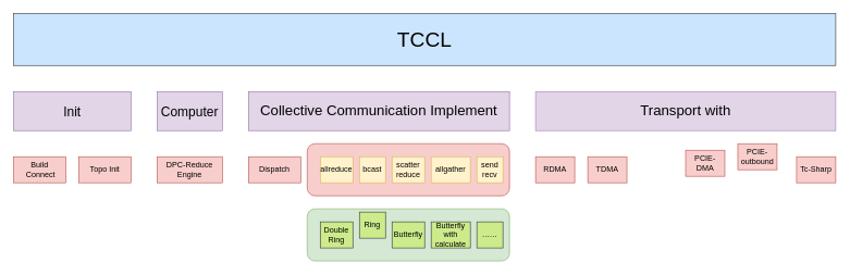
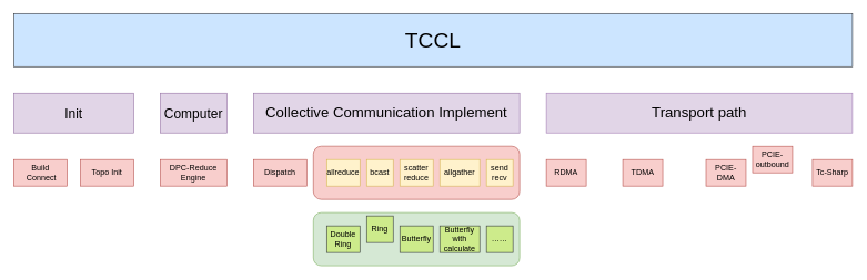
  <mxCell id="0" />
  <mxCell id="1" parent="0" />
  <mxCell id="2" value="" style="rounded=1;whiteSpace=wrap;html=1;fillColor=#f8cecc;strokeColor=#b85450;" parent="1" vertex="1"><mxGeometry x="470" y="220" width="310" height="80" as="geometry" /></mxCell>
  <mxCell id="3" value="&lt;font style=&quot;font-size: 32px;&quot;&gt;TCCL&lt;/font&gt;" style="rounded=0;whiteSpace=wrap;html=1;fillColor=#cce5ff;strokeColor=#36393d;" parent="1" vertex="1"><mxGeometry x="20" y="20" width="1260" height="80" as="geometry" /></mxCell>
  <mxCell id="4" value="Init" style="rounded=0;whiteSpace=wrap;html=1;fillColor=#e1d5e7;strokeColor=#9673a6;fontSize=20;" parent="1" vertex="1"><mxGeometry x="20" y="140" width="180" height="60" as="geometry" /></mxCell>
- <mxCell id="5" value="&lt;font style=&quot;font-size: 22px;&quot;&gt;Transport with&lt;/font&gt;" style="rounded=0;whiteSpace=wrap;html=1;fillColor=#e1d5e7;strokeColor=#A680B8;fontSize=21;strokeWidth=1;" parent="1" vertex="1"><mxGeometry x="820" y="140" width="460" height="60" as="geometry" /></mxCell>
+ <mxCell id="5" value="&lt;font style=&quot;font-size: 22px;&quot;&gt;Transport path&lt;/font&gt;" style="rounded=0;whiteSpace=wrap;html=1;fillColor=#e1d5e7;strokeColor=#A680B8;fontSize=21;strokeWidth=1;" parent="1" vertex="1"><mxGeometry x="820" y="140" width="460" height="60" as="geometry" /></mxCell>
  <mxCell id="6" value="&lt;font style=&quot;font-size: 22px;&quot;&gt;Collective Communication Implement&lt;/font&gt;" style="rounded=0;whiteSpace=wrap;html=1;fillColor=#e1d5e7;strokeColor=#9673a6;" parent="1" vertex="1"><mxGeometry x="380" y="140" width="400" height="60" as="geometry" /></mxCell>
  <mxCell id="7" value="PCIE-outbound" style="rounded=0;whiteSpace=wrap;html=1;fillColor=#f8cecc;strokeColor=#b85450;" parent="1" vertex="1"><mxGeometry x="1130" y="220" width="60" height="40" as="geometry" /></mxCell>
  <mxCell id="8" value="allreduce" style="rounded=0;whiteSpace=wrap;html=1;fillColor=#fff2cc;strokeColor=#d6b656;" parent="1" vertex="1"><mxGeometry x="490" y="240" width="50" height="40" as="geometry" /></mxCell>
  <mxCell id="9" value="bcast" style="rounded=0;whiteSpace=wrap;html=1;fillColor=#fff2cc;strokeColor=#d6b656;" parent="1" vertex="1"><mxGeometry x="550" y="240" width="40" height="40" as="geometry" /></mxCell>
  <mxCell id="10" value="scatter&lt;br&gt;reduce" style="rounded=0;whiteSpace=wrap;html=1;fillColor=#fff2cc;strokeColor=#d6b656;" parent="1" vertex="1"><mxGeometry x="600" y="240" width="50" height="40" as="geometry" /></mxCell>
  <mxCell id="11" value="allgather" style="rounded=0;whiteSpace=wrap;html=1;fillColor=#fff2cc;strokeColor=#d6b656;" parent="1" vertex="1"><mxGeometry x="660" y="240" width="60" height="40" as="geometry" /></mxCell>
  <mxCell id="12" value="send&lt;br&gt;recv" style="rounded=0;whiteSpace=wrap;html=1;fillColor=#fff2cc;strokeColor=#d6b656;" parent="1" vertex="1"><mxGeometry x="730" y="240" width="40" height="40" as="geometry" /></mxCell>
  <mxCell id="13" value="Build&lt;br&gt;&amp;nbsp;Connect" style="rounded=0;whiteSpace=wrap;html=1;fillColor=#f8cecc;strokeColor=#b85450;" parent="1" vertex="1"><mxGeometry x="20" y="240" width="80" height="40" as="geometry" /></mxCell>
  <mxCell id="14" value="" style="rounded=1;whiteSpace=wrap;html=1;fillColor=#d5e8d4;strokeColor=#82b366;" parent="1" vertex="1"><mxGeometry x="470" y="320" width="310" height="80" as="geometry" /></mxCell>
  <mxCell id="15" value="Double Ring" style="rounded=0;whiteSpace=wrap;html=1;fillColor=#cdeb8b;strokeColor=#36393d;" parent="1" vertex="1"><mxGeometry x="490" y="340" width="50" height="40" as="geometry" /></mxCell>
  <mxCell id="16" value="Ring" style="rounded=0;whiteSpace=wrap;html=1;fillColor=#cdeb8b;strokeColor=#36393d;" parent="1" vertex="1"><mxGeometry x="550" y="325" width="40" height="40" as="geometry" /></mxCell>
  <mxCell id="17" value="Butterfly" style="rounded=0;whiteSpace=wrap;html=1;fillColor=#cdeb8b;strokeColor=#36393d;" parent="1" vertex="1"><mxGeometry x="600" y="340" width="50" height="40" as="geometry" /></mxCell>
  <mxCell id="18" value="Butterfly with calculate" style="rounded=0;whiteSpace=wrap;html=1;fillColor=#cdeb8b;strokeColor=#36393d;" parent="1" vertex="1"><mxGeometry x="660" y="340" width="60" height="40" as="geometry" /></mxCell>
  <mxCell id="19" value="……" style="rounded=0;whiteSpace=wrap;html=1;fillColor=#cdeb8b;strokeColor=#36393d;" parent="1" vertex="1"><mxGeometry x="730" y="340" width="40" height="40" as="geometry" /></mxCell>
  <mxCell id="20" value="Topo Init" style="rounded=0;whiteSpace=wrap;html=1;fillColor=#f8cecc;strokeColor=#b85450;" vertex="1" parent="1"><mxGeometry x="120" y="240" width="80" height="40" as="geometry" /></mxCell>
  <mxCell id="21" value="Dispatch" style="rounded=0;whiteSpace=wrap;html=1;fillColor=#f8cecc;strokeColor=#b85450;" vertex="1" parent="1"><mxGeometry x="380" y="240" width="80" height="40" as="geometry" /></mxCell>
- <mxCell id="22" value="TDMA" style="rounded=0;whiteSpace=wrap;html=1;fillColor=#f8cecc;strokeColor=#b85450;" vertex="1" parent="1"><mxGeometry x="900" y="240" width="60" height="40" as="geometry" /></mxCell>
+ <mxCell id="22" value="TDMA" style="rounded=0;whiteSpace=wrap;html=1;fillColor=#f8cecc;strokeColor=#b85450;" vertex="1" parent="1"><mxGeometry x="935" y="240" width="60" height="40" as="geometry" /></mxCell>
  <mxCell id="23" value="RDMA" style="rounded=0;whiteSpace=wrap;html=1;fillColor=#f8cecc;strokeColor=#b85450;" vertex="1" parent="1"><mxGeometry x="820" y="240" width="60" height="40" as="geometry" /></mxCell>
- <mxCell id="24" value="PCIE-DMA" style="rounded=0;whiteSpace=wrap;html=1;fillColor=#f8cecc;strokeColor=#b85450;" vertex="1" parent="1"><mxGeometry x="1050" y="230" width="60" height="40" as="geometry" /></mxCell>
+ <mxCell id="24" value="PCIE-DMA" style="rounded=0;whiteSpace=wrap;html=1;fillColor=#f8cecc;strokeColor=#b85450;" vertex="1" parent="1"><mxGeometry x="1060" y="240" width="60" height="40" as="geometry" /></mxCell>
  <mxCell id="25" value="Tc-Sharp" style="rounded=0;whiteSpace=wrap;html=1;fillColor=#f8cecc;strokeColor=#b85450;" vertex="1" parent="1"><mxGeometry x="1220" y="240" width="60" height="40" as="geometry" /></mxCell>
  <mxCell id="26" value="Computer" style="rounded=0;whiteSpace=wrap;html=1;fillColor=#e1d5e7;strokeColor=#9673a6;fontSize=20;" vertex="1" parent="1"><mxGeometry x="240" y="140" width="100" height="60" as="geometry" /></mxCell>
  <mxCell id="27" value="DPC-Reduce Engine" style="rounded=0;whiteSpace=wrap;html=1;fillColor=#f8cecc;strokeColor=#b85450;" vertex="1" parent="1"><mxGeometry x="240" y="240" width="100" height="40" as="geometry" /></mxCell>
